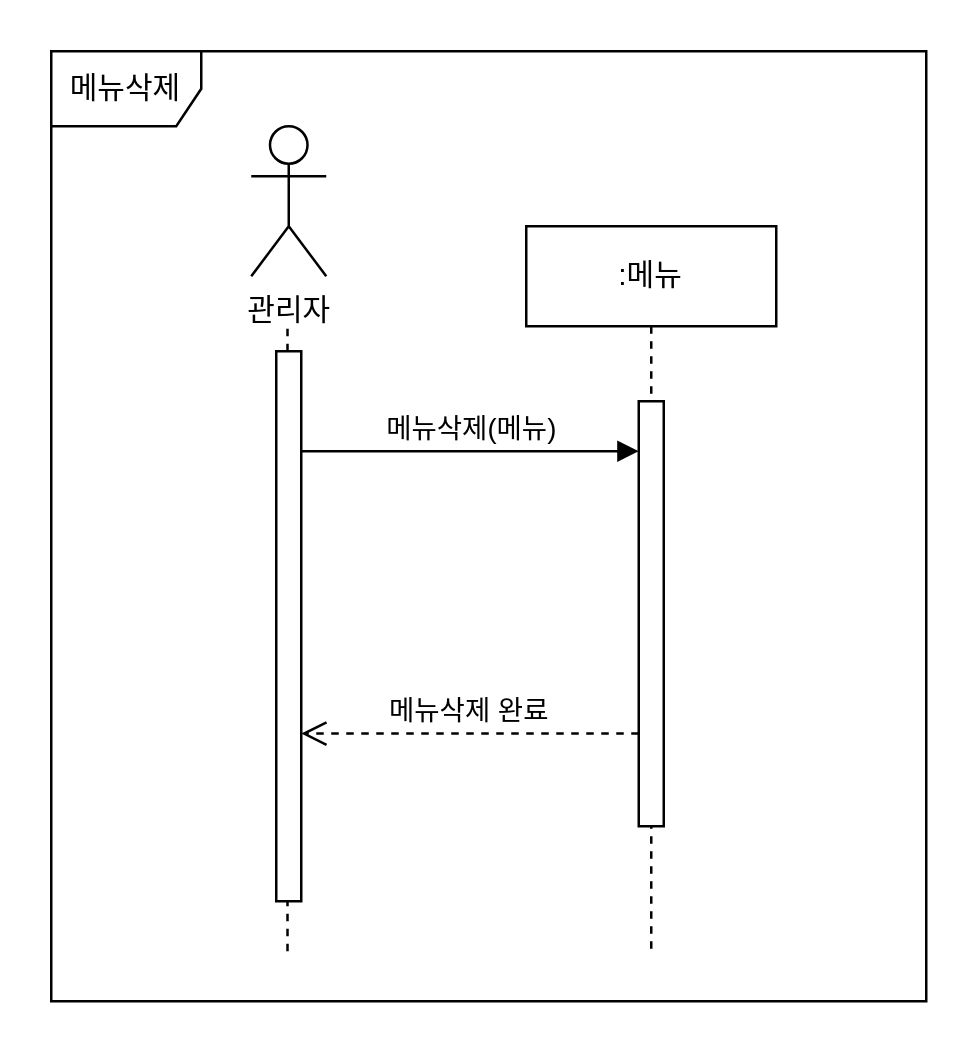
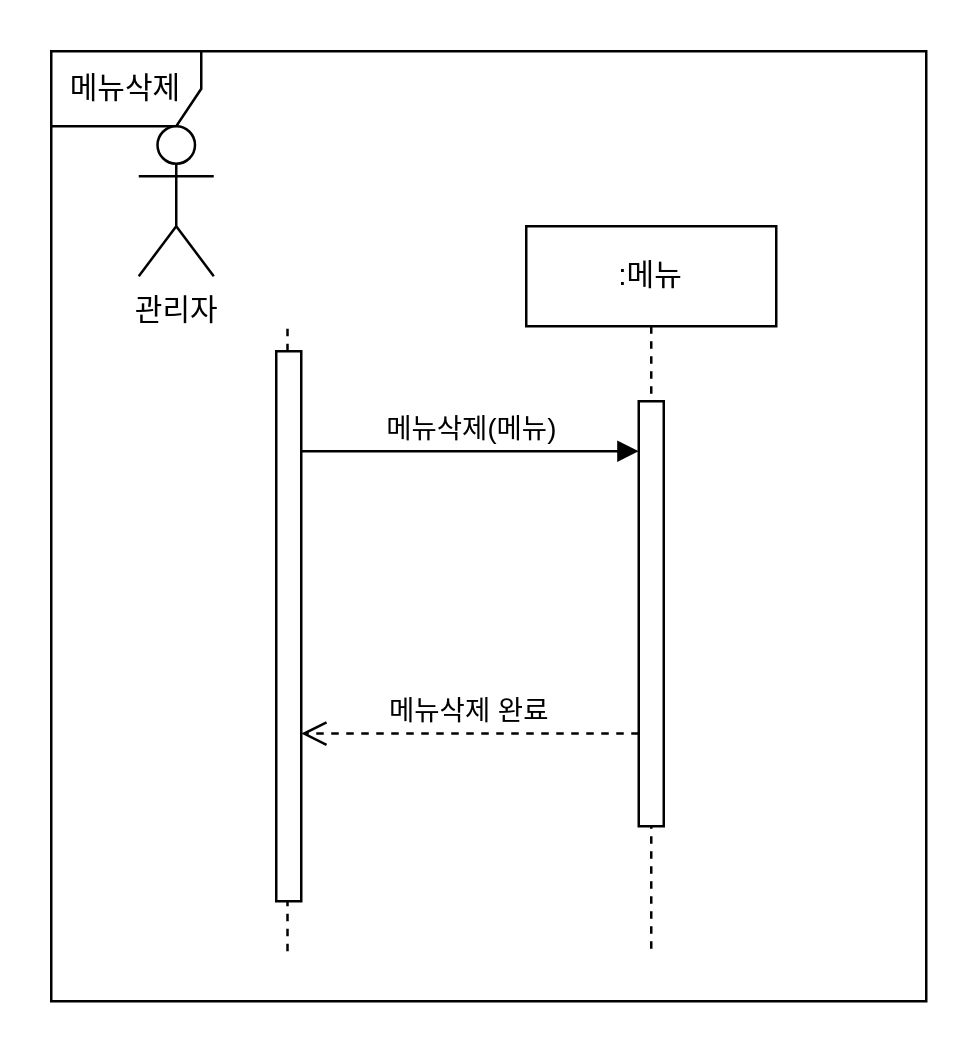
  <mxCell id="0" />
  <mxCell id="1" parent="0" />
  <mxCell id="2" value="메뉴삭제" style="shape=umlFrame;whiteSpace=wrap;html=1;" parent="1" vertex="1"><mxGeometry x="20" y="20" width="350" height="380" as="geometry" /></mxCell>
- <mxCell id="3" value="관리자" style="shape=umlActor;verticalLabelPosition=bottom;verticalAlign=top;html=1;" parent="1" vertex="1"><mxGeometry x="100" y="50" width="30" height="60" as="geometry" /></mxCell>
+ <mxCell id="3" value="관리자" style="shape=umlActor;verticalLabelPosition=bottom;verticalAlign=top;html=1;" parent="1" vertex="1"><mxGeometry x="55" y="50" width="30" height="60" as="geometry" /></mxCell>
  <mxCell id="4" value=":메뉴" style="shape=umlLifeline;perimeter=lifelinePerimeter;whiteSpace=wrap;html=1;container=1;collapsible=0;recursiveResize=0;outlineConnect=0;" parent="1" vertex="1"><mxGeometry x="210" y="90" width="100" height="290" as="geometry" /></mxCell>
  <mxCell id="5" value="" style="html=1;points=[];perimeter=orthogonalPerimeter;" parent="4" vertex="1"><mxGeometry x="45" y="70" width="10" height="170" as="geometry" /></mxCell>
  <mxCell id="6" value="" style="endArrow=none;dashed=1;html=1;" parent="1" edge="1"><mxGeometry width="50" height="50" relative="1" as="geometry"><mxPoint x="114.5" y="380" as="sourcePoint" /><mxPoint x="114.5" y="130" as="targetPoint" /></mxGeometry></mxCell>
  <mxCell id="7" value="" style="html=1;points=[];perimeter=orthogonalPerimeter;" parent="1" vertex="1"><mxGeometry x="110" y="140" width="10" height="220" as="geometry" /></mxCell>
  <mxCell id="8" value="메뉴삭제(메뉴)" style="html=1;verticalAlign=bottom;endArrow=block;" parent="1" target="5" edge="1"><mxGeometry width="80" relative="1" as="geometry"><mxPoint x="120" y="180" as="sourcePoint" /><mxPoint x="200" y="180" as="targetPoint" /></mxGeometry></mxCell>
  <mxCell id="9" value="메뉴삭제 완료" style="html=1;verticalAlign=bottom;endArrow=open;dashed=1;endSize=8;exitX=0;exitY=0.782;exitDx=0;exitDy=0;exitPerimeter=0;" parent="1" source="5" target="7" edge="1"><mxGeometry relative="1" as="geometry"><mxPoint x="250" y="290" as="sourcePoint" /><mxPoint x="170" y="290" as="targetPoint" /></mxGeometry></mxCell>
